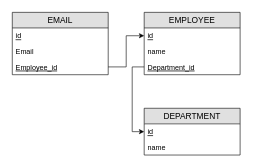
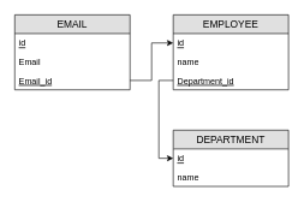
  <mxCell id="0" />
  <mxCell id="1" parent="0" />
  <mxCell id="2" value="EMPLOYEE" style="swimlane;fontStyle=0;childLayout=stackLayout;horizontal=1;startSize=26;fillColor=#e0e0e0;horizontalStack=0;resizeParent=1;resizeParentMax=0;resizeLast=0;collapsible=1;marginBottom=0;swimlaneFillColor=#ffffff;align=center;fontSize=14;" vertex="1" parent="1"><mxGeometry x="240" y="20" width="160" height="104" as="geometry" /></mxCell>
  <mxCell id="3" value="id" style="text;strokeColor=none;fillColor=none;spacingLeft=4;spacingRight=4;overflow=hidden;rotatable=0;points=[[0,0.5],[1,0.5]];portConstraint=eastwest;fontSize=12;fontStyle=4" vertex="1" parent="2"><mxGeometry y="26" width="160" height="26" as="geometry" /></mxCell>
  <mxCell id="4" value="name" style="text;strokeColor=none;fillColor=none;spacingLeft=4;spacingRight=4;overflow=hidden;rotatable=0;points=[[0,0.5],[1,0.5]];portConstraint=eastwest;fontSize=12;" vertex="1" parent="2"><mxGeometry y="52" width="160" height="26" as="geometry" /></mxCell>
  <mxCell id="5" value="Department_id" style="text;strokeColor=none;fillColor=none;spacingLeft=4;spacingRight=4;overflow=hidden;rotatable=0;points=[[0,0.5],[1,0.5]];portConstraint=eastwest;fontSize=12;fontStyle=4" vertex="1" parent="2"><mxGeometry y="78" width="160" height="26" as="geometry" /></mxCell>
  <mxCell id="6" value="EMAIL" style="swimlane;fontStyle=0;childLayout=stackLayout;horizontal=1;startSize=26;fillColor=#e0e0e0;horizontalStack=0;resizeParent=1;resizeParentMax=0;resizeLast=0;collapsible=1;marginBottom=0;swimlaneFillColor=#ffffff;align=center;fontSize=14;" vertex="1" parent="1"><mxGeometry x="20" y="20" width="160" height="104" as="geometry" /></mxCell>
  <mxCell id="7" value="id" style="text;strokeColor=none;fillColor=none;spacingLeft=4;spacingRight=4;overflow=hidden;rotatable=0;points=[[0,0.5],[1,0.5]];portConstraint=eastwest;fontSize=12;fontStyle=4" vertex="1" parent="6"><mxGeometry y="26" width="160" height="26" as="geometry" /></mxCell>
  <mxCell id="8" value="Email" style="text;strokeColor=none;fillColor=none;spacingLeft=4;spacingRight=4;overflow=hidden;rotatable=0;points=[[0,0.5],[1,0.5]];portConstraint=eastwest;fontSize=12;" vertex="1" parent="6"><mxGeometry y="52" width="160" height="26" as="geometry" /></mxCell>
- <mxCell id="9" value="Employee_id" style="text;strokeColor=none;fillColor=none;spacingLeft=4;spacingRight=4;overflow=hidden;rotatable=0;points=[[0,0.5],[1,0.5]];portConstraint=eastwest;fontSize=12;fontStyle=4" vertex="1" parent="6"><mxGeometry y="78" width="160" height="26" as="geometry" /></mxCell>
+ <mxCell id="9" value="Email_id" style="text;strokeColor=none;fillColor=none;spacingLeft=4;spacingRight=4;overflow=hidden;rotatable=0;points=[[0,0.5],[1,0.5]];portConstraint=eastwest;fontSize=12;fontStyle=4" vertex="1" parent="6"><mxGeometry y="78" width="160" height="26" as="geometry" /></mxCell>
  <mxCell id="10" style="edgeStyle=orthogonalEdgeStyle;rounded=0;orthogonalLoop=1;jettySize=auto;html=1;exitX=1;exitY=0.5;exitDx=0;exitDy=0;" edge="1" parent="1" source="9" target="3"><mxGeometry relative="1" as="geometry" /></mxCell>
  <mxCell id="11" value="DEPARTMENT" style="swimlane;fontStyle=0;childLayout=stackLayout;horizontal=1;startSize=26;fillColor=#e0e0e0;horizontalStack=0;resizeParent=1;resizeParentMax=0;resizeLast=0;collapsible=1;marginBottom=0;swimlaneFillColor=#ffffff;align=center;fontSize=14;" vertex="1" parent="1"><mxGeometry x="240" y="180" width="160" height="78" as="geometry" /></mxCell>
  <mxCell id="12" value="id" style="text;strokeColor=none;fillColor=none;spacingLeft=4;spacingRight=4;overflow=hidden;rotatable=0;points=[[0,0.5],[1,0.5]];portConstraint=eastwest;fontSize=12;fontStyle=4" vertex="1" parent="11"><mxGeometry y="26" width="160" height="26" as="geometry" /></mxCell>
  <mxCell id="13" value="name" style="text;strokeColor=none;fillColor=none;spacingLeft=4;spacingRight=4;overflow=hidden;rotatable=0;points=[[0,0.5],[1,0.5]];portConstraint=eastwest;fontSize=12;" vertex="1" parent="11"><mxGeometry y="52" width="160" height="26" as="geometry" /></mxCell>
  <mxCell id="14" style="edgeStyle=orthogonalEdgeStyle;rounded=0;orthogonalLoop=1;jettySize=auto;html=1;exitX=0;exitY=0.5;exitDx=0;exitDy=0;entryX=0;entryY=0.5;entryDx=0;entryDy=0;" edge="1" parent="1" source="5" target="12"><mxGeometry relative="1" as="geometry" /></mxCell>
